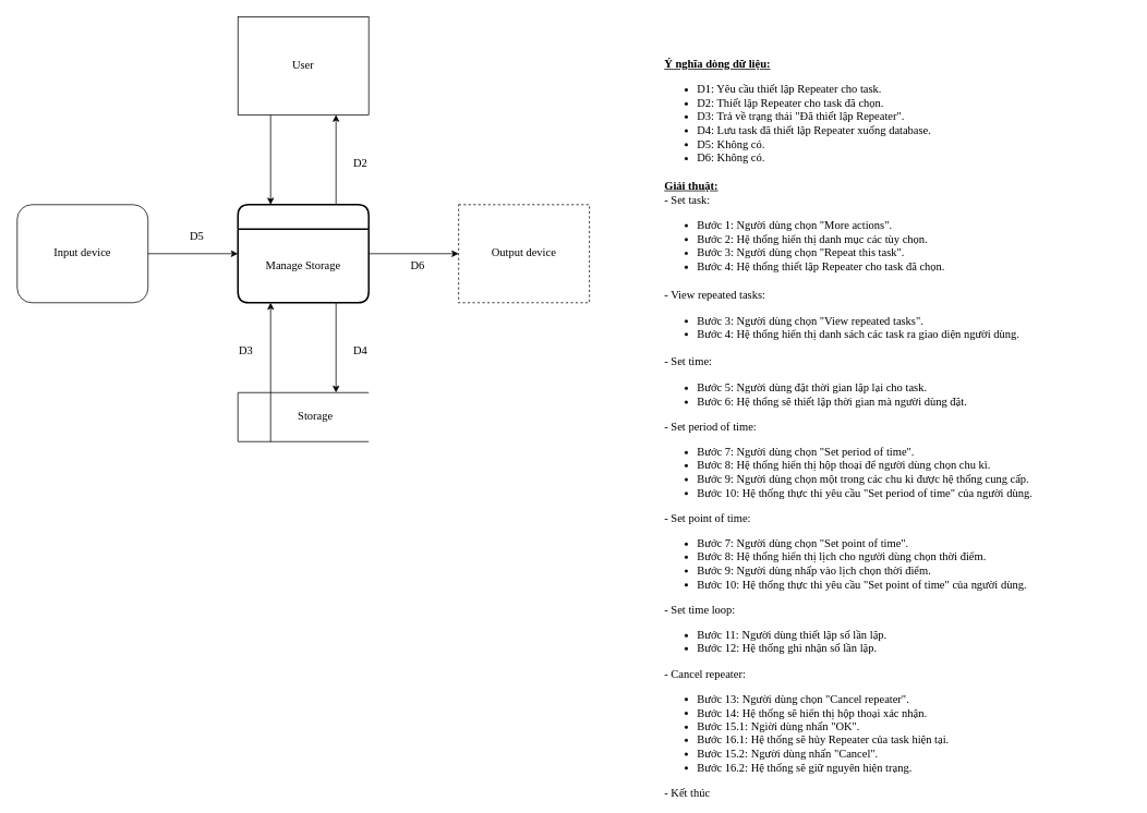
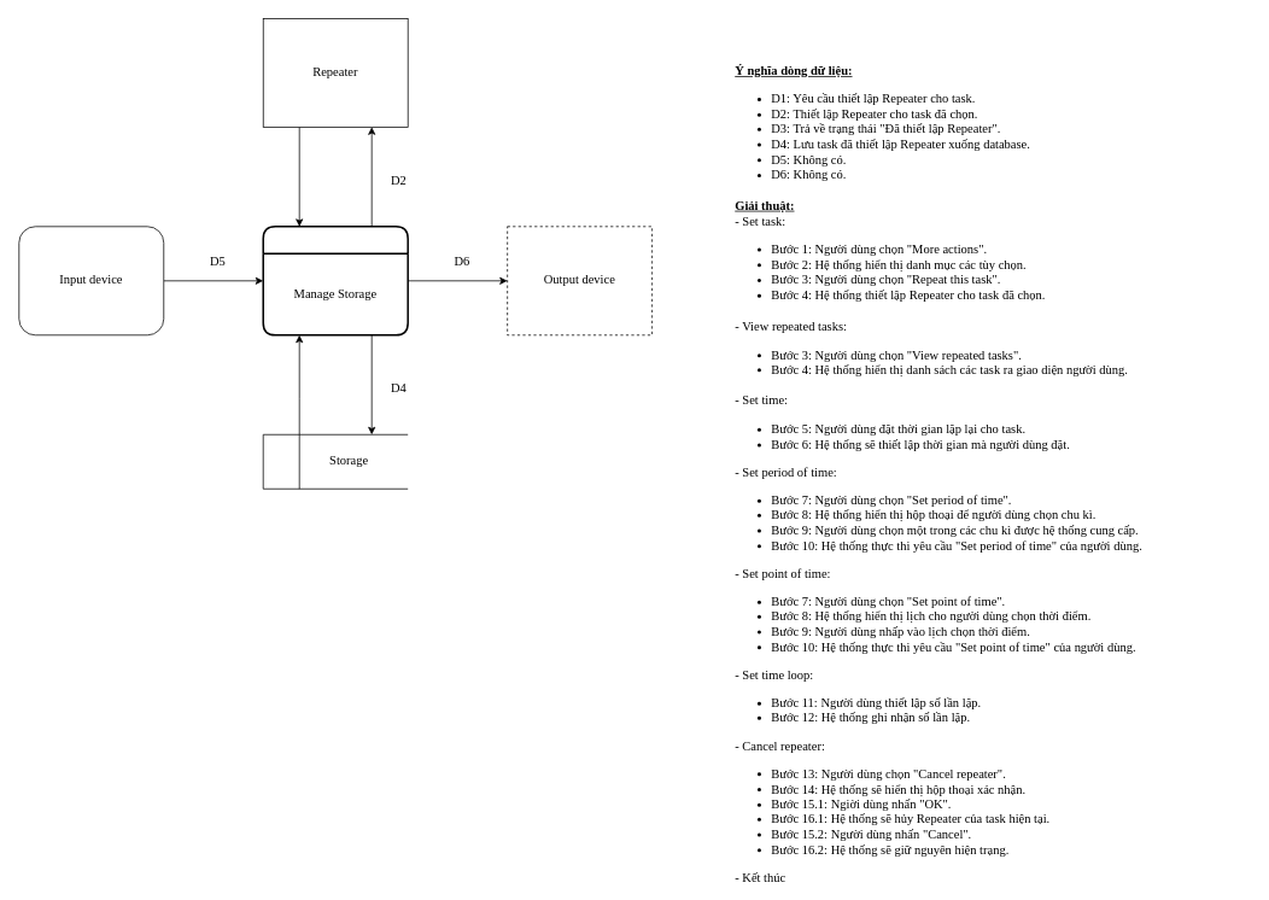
  <mxCell id="0" />
  <mxCell id="1" parent="0" />
  <mxCell id="2" style="edgeStyle=orthogonalEdgeStyle;rounded=0;orthogonalLoop=1;jettySize=auto;html=1;entryX=0.25;entryY=1;entryDx=0;entryDy=0;fontFamily=Verdana;fontSize=14;" parent="1" source="3" target="9" edge="1"><mxGeometry relative="1" as="geometry"><Array as="points"><mxPoint x="330" y="440" /><mxPoint x="330" y="440" /></Array></mxGeometry></mxCell>
  <mxCell id="3" value="" style="strokeWidth=1;html=1;shape=mxgraph.flowchart.annotation_1;align=left;pointerEvents=1;fontFamily=Verdana;fontSize=14;" parent="1" vertex="1"><mxGeometry x="290" y="480" width="160" height="60" as="geometry" /></mxCell>
  <mxCell id="4" style="edgeStyle=orthogonalEdgeStyle;rounded=0;orthogonalLoop=1;jettySize=auto;html=1;entryX=0;entryY=0.5;entryDx=0;entryDy=0;fontFamily=Verdana;fontSize=14;" parent="1" source="5" target="8" edge="1"><mxGeometry relative="1" as="geometry" /></mxCell>
  <mxCell id="5" value="Input device" style="whiteSpace=wrap;html=1;fontFamily=Verdana;fontSize=14;rounded=1;" parent="1" vertex="1"><mxGeometry x="20" y="250" width="160" height="120" as="geometry" /></mxCell>
  <mxCell id="6" style="edgeStyle=orthogonalEdgeStyle;rounded=0;orthogonalLoop=1;jettySize=auto;html=1;entryX=0;entryY=0.5;entryDx=0;entryDy=0;fontFamily=Verdana;fontSize=14;" parent="1" source="8" target="13" edge="1"><mxGeometry relative="1" as="geometry" /></mxCell>
  <mxCell id="7" style="edgeStyle=orthogonalEdgeStyle;rounded=0;orthogonalLoop=1;jettySize=auto;html=1;exitX=0.75;exitY=0;exitDx=0;exitDy=0;entryX=0.75;entryY=1;entryDx=0;entryDy=0;fontFamily=Verdana;fontSize=14;" parent="1" source="8" target="12" edge="1"><mxGeometry relative="1" as="geometry" /></mxCell>
  <mxCell id="8" value="" style="swimlane;childLayout=stackLayout;horizontal=1;startSize=30;horizontalStack=0;rounded=1;fontSize=14;fontStyle=0;strokeWidth=2;resizeParent=0;resizeLast=1;shadow=0;dashed=0;align=center;html=1;fontFamily=Verdana;" parent="1" vertex="1"><mxGeometry x="290" y="250" width="160" height="120" as="geometry"><mxRectangle x="160" y="200" width="50" height="30" as="alternateBounds" /></mxGeometry></mxCell>
  <mxCell id="9" value="Manage Storage" style="text;html=1;strokeColor=none;fillColor=none;align=center;verticalAlign=middle;whiteSpace=wrap;rounded=0;fontFamily=Verdana;fontSize=14;" parent="8" vertex="1"><mxGeometry y="30" width="160" height="90" as="geometry" /></mxCell>
  <mxCell id="10" value="" style="endArrow=none;html=1;fontFamily=Verdana;fontSize=14;" parent="1" edge="1"><mxGeometry width="50" height="50" relative="1" as="geometry"><mxPoint x="330" y="540" as="sourcePoint" /><mxPoint x="330" y="480" as="targetPoint" /></mxGeometry></mxCell>
  <mxCell id="11" style="edgeStyle=orthogonalEdgeStyle;rounded=0;orthogonalLoop=1;jettySize=auto;html=1;exitX=0.25;exitY=1;exitDx=0;exitDy=0;entryX=0.25;entryY=0;entryDx=0;entryDy=0;fontFamily=Verdana;fontSize=14;" parent="1" source="12" target="8" edge="1"><mxGeometry relative="1" as="geometry" /></mxCell>
- <mxCell id="12" value="User" style="rounded=0;whiteSpace=wrap;html=1;fontFamily=Verdana;fontSize=14;" parent="1" vertex="1"><mxGeometry x="290" y="20" width="160" height="120" as="geometry" /></mxCell>
+ <mxCell id="12" value="Repeater" style="rounded=0;whiteSpace=wrap;html=1;fontFamily=Verdana;fontSize=14;" parent="1" vertex="1"><mxGeometry x="290" y="20" width="160" height="120" as="geometry" /></mxCell>
  <mxCell id="13" value="Output device" style="rounded=0;whiteSpace=wrap;html=1;fontFamily=Verdana;fontSize=14;dashed=1;" parent="1" vertex="1"><mxGeometry x="560" y="250" width="160" height="120" as="geometry" /></mxCell>
  <mxCell id="14" value="&lt;font style=&quot;font-size: 14px&quot;&gt;Storage&lt;/font&gt;" style="text;html=1;strokeColor=none;fillColor=none;align=center;verticalAlign=middle;whiteSpace=wrap;rounded=0;fontFamily=Verdana;fontSize=14;" parent="1" vertex="1"><mxGeometry x="350" y="500" width="70" height="20" as="geometry" /></mxCell>
  <mxCell id="15" style="edgeStyle=orthogonalEdgeStyle;rounded=0;orthogonalLoop=1;jettySize=auto;html=1;exitX=0.75;exitY=1;exitDx=0;exitDy=0;entryX=0.75;entryY=0;entryDx=0;entryDy=0;entryPerimeter=0;fontFamily=Verdana;fontSize=14;" parent="1" source="9" target="3" edge="1"><mxGeometry relative="1" as="geometry" /></mxCell>
  <mxCell id="16" value="D5" style="text;html=1;strokeColor=none;fillColor=none;align=center;verticalAlign=middle;whiteSpace=wrap;rounded=0;fontFamily=Verdana;fontSize=14;" parent="1" vertex="1"><mxGeometry x="220" y="280" width="40" height="20" as="geometry" /></mxCell>
- <mxCell id="17" value="D6" style="text;html=1;strokeColor=none;fillColor=none;align=center;verticalAlign=middle;whiteSpace=wrap;rounded=0;fontFamily=Verdana;fontSize=14;" parent="1" vertex="1"><mxGeometry x="490" y="315" width="40" height="20" as="geometry" /></mxCell>
- <mxCell id="18" value="D3" style="text;html=1;strokeColor=none;fillColor=none;align=center;verticalAlign=middle;whiteSpace=wrap;rounded=0;fontFamily=Verdana;fontSize=14;" parent="1" vertex="1"><mxGeometry x="280" y="420" width="40" height="20" as="geometry" /></mxCell>
+ <mxCell id="17" value="D6" style="text;html=1;strokeColor=none;fillColor=none;align=center;verticalAlign=middle;whiteSpace=wrap;rounded=0;fontFamily=Verdana;fontSize=14;" parent="1" vertex="1"><mxGeometry x="490" y="280" width="40" height="20" as="geometry" /></mxCell>
  <mxCell id="19" value="D4" style="text;html=1;strokeColor=none;fillColor=none;align=center;verticalAlign=middle;whiteSpace=wrap;rounded=0;fontFamily=Verdana;fontSize=14;" parent="1" vertex="1"><mxGeometry x="420" y="420" width="40" height="20" as="geometry" /></mxCell>
  <mxCell id="20" value="D2" style="text;html=1;strokeColor=none;fillColor=none;align=center;verticalAlign=middle;whiteSpace=wrap;rounded=0;fontFamily=Verdana;fontSize=14;" parent="1" vertex="1"><mxGeometry x="420" y="190" width="40" height="20" as="geometry" /></mxCell>
  <mxCell id="21" value="&lt;p style=&quot;line-height: 120%&quot;&gt;&lt;/p&gt;&lt;blockquote style=&quot;text-align: justify ; margin: 0px 0px 0px 40px ; border: none ; padding: 0px&quot;&gt;&lt;u&gt;&lt;b style=&quot;line-height: 120%&quot;&gt;Ý nghĩa dòng dữ liệu:&lt;/b&gt;&lt;/u&gt;&lt;/blockquote&gt;&lt;blockquote style=&quot;text-align: justify ; margin: 0px 0px 0px 40px ; border: none ; padding: 0px ; line-height: 150%&quot;&gt;&lt;ul&gt;&lt;li style=&quot;line-height: 120%&quot;&gt;D1: Yêu cầu thiết lập Repeater cho task.&lt;/li&gt;&lt;li style=&quot;line-height: 120%&quot;&gt;D2: Thiết lập Repeater cho task đã chọn.&lt;/li&gt;&lt;li style=&quot;line-height: 120%&quot;&gt;D3: Trả về trạng thái &quot;Đã thiết lập Repeater&quot;.&lt;/li&gt;&lt;li style=&quot;line-height: 120%&quot;&gt;D4: Lưu task đã thiết lập Repeater xuống database.&lt;/li&gt;&lt;li style=&quot;line-height: 120%&quot;&gt;D5: Không có.&lt;/li&gt;&lt;li style=&quot;line-height: 120%&quot;&gt;D6: Không có.&lt;/li&gt;&lt;/ul&gt;&lt;/blockquote&gt;&lt;blockquote style=&quot;text-align: justify ; margin: 0px 0px 0px 40px ; border: none ; padding: 0px ; line-height: 150%&quot;&gt;&lt;b&gt;&lt;u style=&quot;line-height: 120%&quot;&gt;Giải thuật:&lt;/u&gt;&lt;/b&gt;&lt;/blockquote&gt;&lt;blockquote style=&quot;text-align: justify ; margin: 0px 0px 0px 40px ; border: none ; padding: 0px ; line-height: 120%&quot;&gt;- Set task:&lt;/blockquote&gt;&lt;blockquote style=&quot;text-align: justify ; margin: 0px 0px 0px 40px ; border: none ; padding: 0px ; line-height: 150%&quot;&gt;&lt;ul&gt;&lt;li style=&quot;line-height: 120%&quot;&gt;Bước 1: Người dùng chọn &quot;More actions&quot;.&lt;/li&gt;&lt;li style=&quot;line-height: 120%&quot;&gt;Bước 2: Hệ thống hiển thị danh mục các tùy chọn.&lt;/li&gt;&lt;li style=&quot;line-height: 16.8px&quot;&gt;Bước 3: Người dùng chọn &quot;Repeat this task&quot;.&lt;/li&gt;&lt;li style=&quot;line-height: 16.8px&quot;&gt;Bước 4:&amp;nbsp;Hệ thống thiết lập Repeater cho task đã chọn.&lt;/li&gt;&lt;/ul&gt;&lt;div&gt;- View repeated tasks:&lt;/div&gt;&lt;div&gt;&lt;ul&gt;&lt;li style=&quot;line-height: 16.8px&quot;&gt;Bước 3: Người dùng chọn &quot;View repeated tasks&quot;.&lt;/li&gt;&lt;li style=&quot;line-height: 16.8px&quot;&gt;Bước 4:&amp;nbsp;Hệ thống hiển thị danh sách các task ra giao diện người dùng.&lt;/li&gt;&lt;/ul&gt;&lt;/div&gt;&lt;div&gt;- Set time:&lt;/div&gt;&lt;ul&gt;&lt;li style=&quot;line-height: 120%&quot;&gt;Bước 5:&amp;nbsp;Người dùng đặt thời gian lặp lại cho task.&lt;/li&gt;&lt;li style=&quot;line-height: 120%&quot;&gt;Bước 6:&amp;nbsp;Hệ thống sẽ thiết lập thời gian mà người dùng đặt.&lt;/li&gt;&lt;/ul&gt;&lt;/blockquote&gt;&lt;blockquote style=&quot;text-align: justify ; margin: 0px 0px 0px 40px ; border: none ; padding: 0px ; line-height: 120%&quot;&gt;- Set period of time:&lt;/blockquote&gt;&lt;blockquote style=&quot;text-align: justify ; margin: 0px 0px 0px 40px ; border: none ; padding: 0px ; line-height: 120%&quot;&gt;&lt;ul&gt;&lt;li&gt;Bước 7:&amp;nbsp;Người dùng chọn &quot;Set period of time&quot;.&lt;/li&gt;&lt;li&gt;Bước 8:&amp;nbsp;Hệ thống hiển thị hộp thoại để người dùng chọn chu kì.&lt;/li&gt;&lt;li&gt;Bước 9:&amp;nbsp;Người dùng chọn một trong các chu kì được hệ thống cung cấp.&lt;/li&gt;&lt;li&gt;Bước 10:&amp;nbsp;Hệ thống thực thi yêu cầu &quot;Set period of time&quot; của người dùng.&lt;/li&gt;&lt;/ul&gt;&lt;div&gt;- Set point of time:&lt;/div&gt;&lt;div&gt;&lt;ul&gt;&lt;li&gt;Bước 7:&amp;nbsp;Người dùng chọn &quot;Set point of time&quot;.&lt;/li&gt;&lt;li&gt;Bước 8:&amp;nbsp;Hệ thống hiển thị lịch cho người dùng chọn thời điểm.&lt;/li&gt;&lt;li&gt;Bước 9:&amp;nbsp;Người dùng nhấp vào lịch chọn thời điểm.&lt;/li&gt;&lt;li&gt;Bước 10:&amp;nbsp;Hệ thống thực thi yêu cầu &quot;Set point of time&quot; của người dùng.&lt;/li&gt;&lt;/ul&gt;&lt;div&gt;- Set time loop:&lt;/div&gt;&lt;div&gt;&lt;ul&gt;&lt;li&gt;Bước 11: Người dùng thiết lập số lần lặp.&lt;/li&gt;&lt;li&gt;Bước 12: Hệ thống ghi nhận số lần lặp.&lt;/li&gt;&lt;/ul&gt;&lt;/div&gt;&lt;div&gt;- Cancel repeater:&lt;/div&gt;&lt;/div&gt;&lt;div&gt;&lt;ul&gt;&lt;li&gt;Bước 13: Người dùng chọn &quot;Cancel repeater&quot;.&lt;/li&gt;&lt;li&gt;Bước 14:&amp;nbsp;Hệ thống sẽ hiển thị hộp thoại xác nhận.&lt;/li&gt;&lt;li&gt;Bước 15.1:&amp;nbsp;Ngiời dùng nhấn &quot;OK&quot;.&lt;/li&gt;&lt;li&gt;Bước 16.1:&amp;nbsp;Hệ thống sẽ hủy Repeater của task hiện tại.&lt;/li&gt;&lt;li&gt;Bước 15.2: Người dùng nhấn &quot;Cancel&quot;.&lt;/li&gt;&lt;li&gt;Bước 16.2:&amp;nbsp;Hệ thống sẽ giữ nguyên hiện trạng.&lt;/li&gt;&lt;/ul&gt;&lt;div&gt;- Kết thúc&lt;/div&gt;&lt;/div&gt;&lt;/blockquote&gt;&lt;p&gt;&lt;/p&gt;" style="text;html=1;strokeColor=none;fillColor=none;align=left;verticalAlign=top;whiteSpace=wrap;rounded=0;fontFamily=Verdana;fontSize=14;spacing=2;spacingTop=0;" parent="1" vertex="1"><mxGeometry x="770" y="50" width="610" height="910" as="geometry" /></mxCell>
